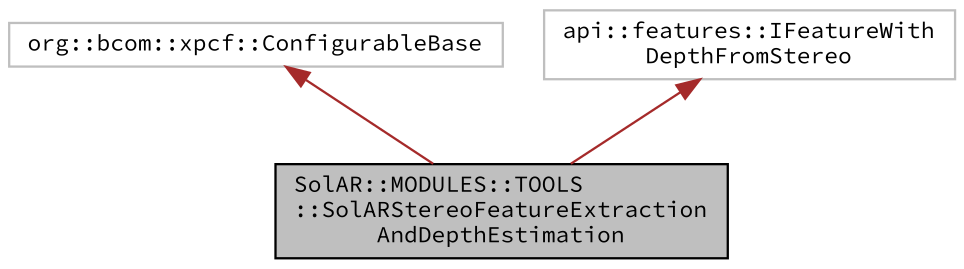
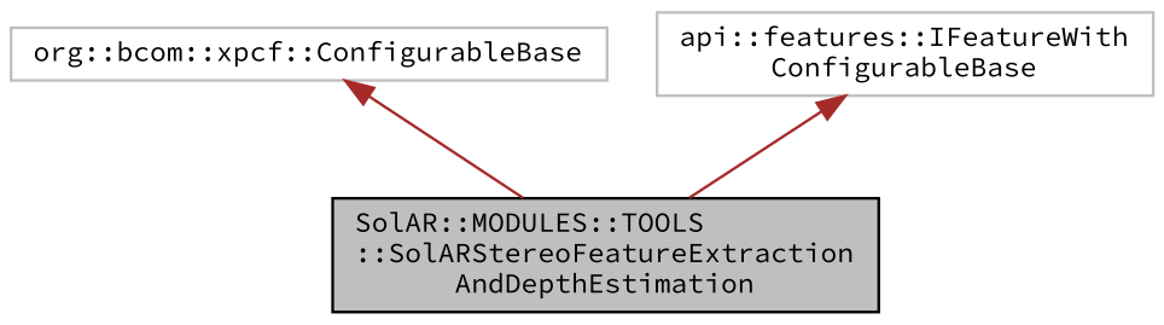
  digraph {
    fontname="Source Code Pro"
    node [color=grey75 fillcolor=white fontname="Source Code Pro" fontsize=10 shape=record style=filled]
    edge [color=brown dir=back fontname="Source Code Pro" fontsize=10 labelfontname=Helvetica labelfontsize=10 style=solid]
    n1 [color=black fillcolor=grey75 fontcolor=black height=0.2 label="SolAR::MODULES::TOOLS\l::SolARStereoFeatureExtraction\lAndDepthEstimation" width=0.4]
    n2 [height=0.2 label="org::bcom::xpcf::ConfigurableBase" width=0.4]
-   n3 [height=0.2 label="api::features::IFeatureWith\lDepthFromStereo" width=0.4]
+   n3 [height=0.2 label="api::features::IFeatureWith\lConfigurableBase" width=0.4]
    n2 -> n1
    n3 -> n1
  }
